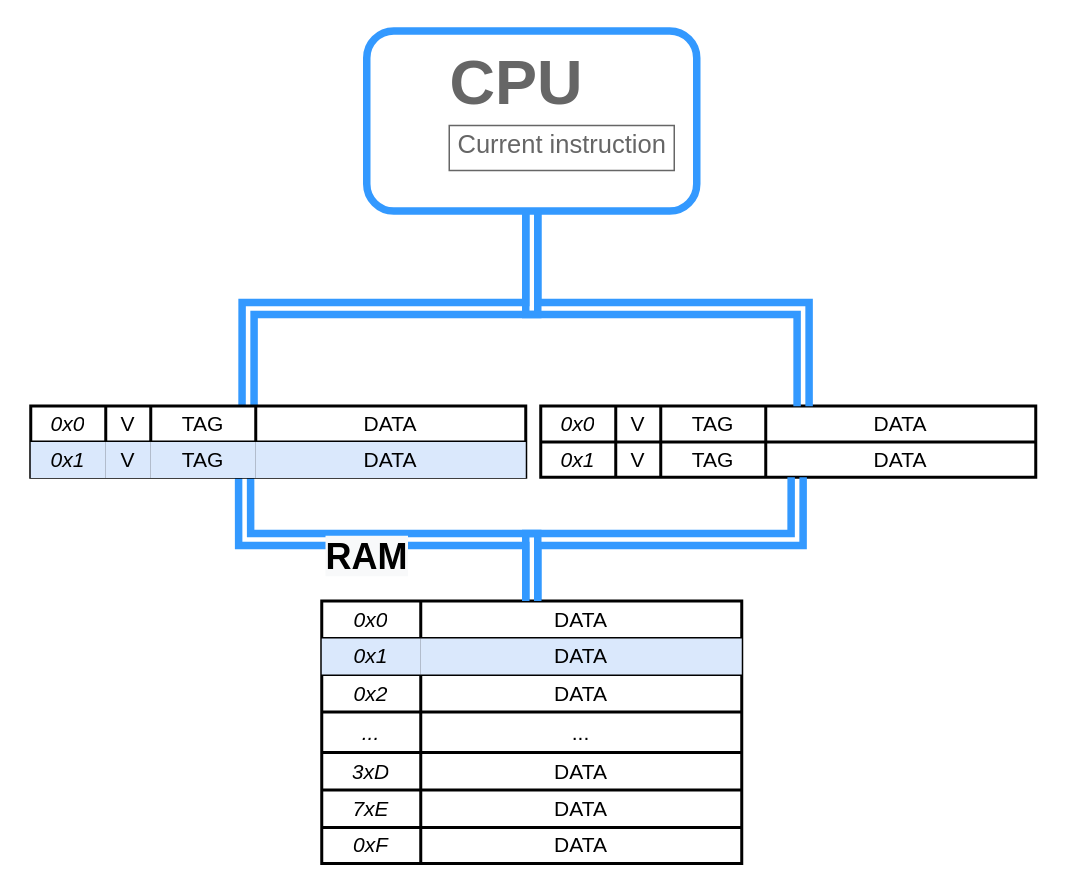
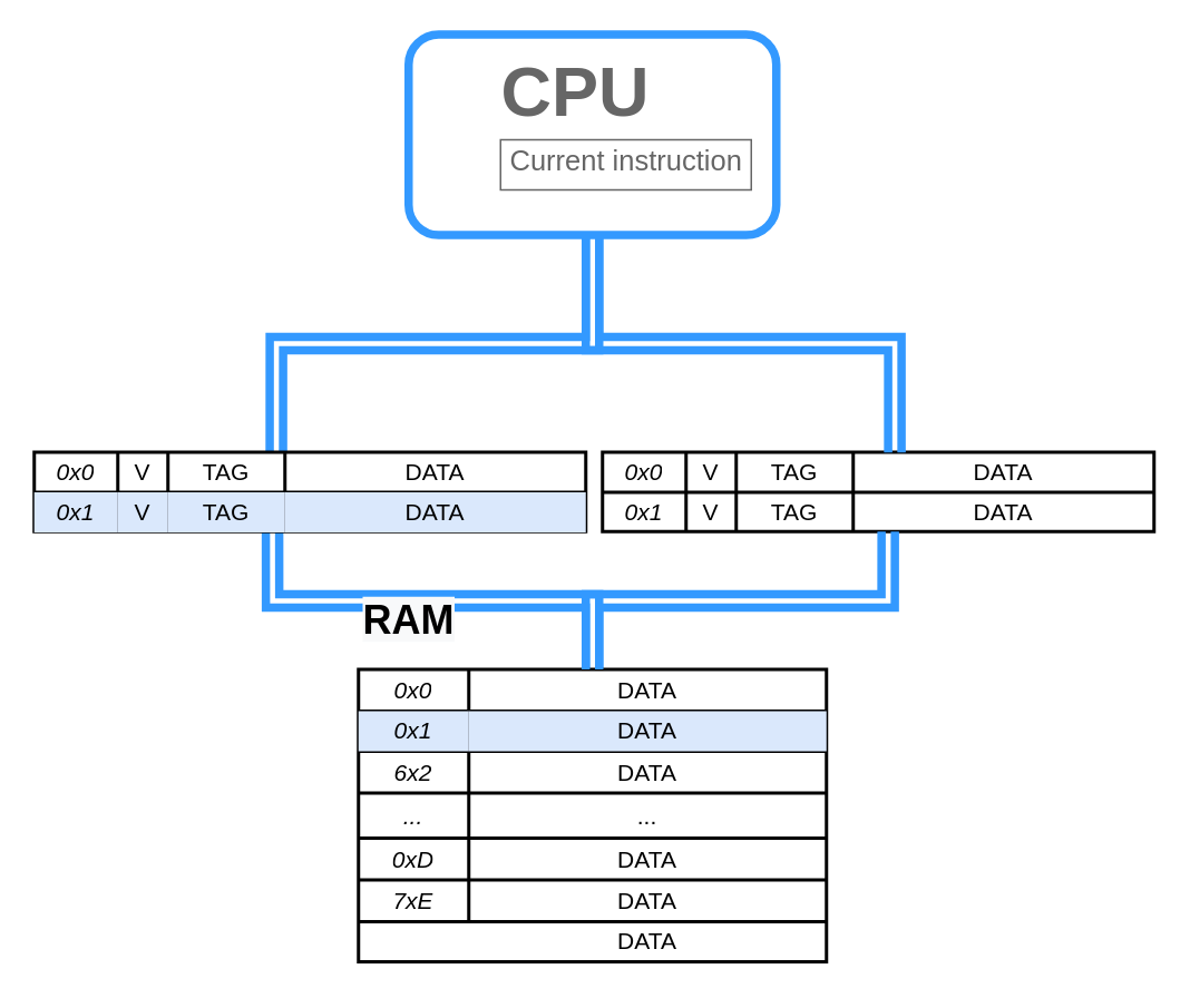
  <mxCell id="0" />
  <mxCell id="1" parent="0" />
  <mxCell id="2" style="edgeStyle=orthogonalEdgeStyle;shape=link;rounded=0;orthogonalLoop=1;jettySize=auto;html=1;entryX=0.439;entryY=-0.021;entryDx=0;entryDy=0;entryPerimeter=0;fontSize=14;endArrow=none;endFill=0;strokeColor=#3399FF;strokeWidth=5;" parent="1" source="3" target="31" edge="1"><mxGeometry relative="1" as="geometry" /></mxCell>
  <mxCell id="3" value="" style="rounded=1;whiteSpace=wrap;html=1;fontFamily=Helvetica;fontSize=38;fontColor=#4C0099;align=left;verticalAlign=middle;strokeWidth=5;strokeColor=#3399FF;" parent="1" vertex="1"><mxGeometry x="244" y="20" width="220" height="120.0" as="geometry" /></mxCell>
  <mxCell id="4" value="Current instruction" style="strokeWidth=1;shadow=0;dashed=0;align=center;html=1;shape=mxgraph.mockup.text.textBox;fontColor=#666666;align=left;fontSize=17;spacingLeft=4;spacingTop=-3;strokeColor=#666666;mainText=;fontFamily=Helvetica;" parent="1" vertex="1"><mxGeometry x="299" y="83" width="150" height="30.0" as="geometry" /></mxCell>
  <mxCell id="5" value="&lt;b style=&quot;font-size: 42px&quot;&gt;&lt;font color=&quot;#666666&quot;&gt;CPU&lt;/font&gt;&lt;/b&gt;" style="text;html=1;strokeColor=none;fillColor=none;align=center;verticalAlign=middle;whiteSpace=wrap;rounded=0;fontFamily=Helvetica;fontSize=42;fontColor=#000000;" parent="1" vertex="1"><mxGeometry x="249" y="34" width="190" height="41" as="geometry" /></mxCell>
  <mxCell id="6" style="edgeStyle=orthogonalEdgeStyle;rounded=0;orthogonalLoop=1;jettySize=auto;html=1;fontFamily=Helvetica;fontSize=38;fontColor=#000000;shape=link;strokeWidth=5;targetPerimeterSpacing=0;endSize=6;strokeColor=#3399FF;exitX=0.432;exitY=0.982;exitDx=0;exitDy=0;exitPerimeter=0;entryX=0.5;entryY=0;entryDx=0;entryDy=0;" parent="1" source="36" target="7" edge="1"><mxGeometry relative="1" as="geometry"><mxPoint x="800" y="272.5" as="sourcePoint" /><mxPoint x="330" y="360" as="targetPoint" /></mxGeometry></mxCell>
  <mxCell id="7" value="" style="shape=table;html=1;whiteSpace=wrap;startSize=0;container=1;collapsible=0;childLayout=tableLayout;fontSize=14;strokeColor=default;strokeWidth=2;fillColor=default;gradientColor=none;" parent="1" vertex="1"><mxGeometry x="214" y="400" width="280" height="175" as="geometry" /></mxCell>
  <mxCell id="8" style="shape=partialRectangle;html=1;whiteSpace=wrap;collapsible=0;dropTarget=0;pointerEvents=0;fillColor=none;top=0;left=0;bottom=0;right=0;points=[[0,0.5],[1,0.5]];portConstraint=eastwest;fontSize=14;strokeColor=default;strokeWidth=2;" parent="7" vertex="1"><mxGeometry width="280" height="25" as="geometry" /></mxCell>
  <mxCell id="9" value="0x0" style="shape=partialRectangle;html=1;whiteSpace=wrap;connectable=0;fillColor=none;top=0;left=0;bottom=0;right=0;overflow=hidden;pointerEvents=1;fontSize=14;strokeColor=default;strokeWidth=2;fontStyle=2" parent="8" vertex="1"><mxGeometry width="66" height="25" as="geometry"><mxRectangle width="66" height="25" as="alternateBounds" /></mxGeometry></mxCell>
  <mxCell id="10" value="DATA" style="shape=partialRectangle;html=1;whiteSpace=wrap;connectable=0;fillColor=none;top=0;left=0;bottom=0;right=0;overflow=hidden;pointerEvents=1;fontSize=14;strokeColor=default;strokeWidth=2;" parent="8" vertex="1"><mxGeometry x="66" width="214" height="25" as="geometry"><mxRectangle width="214" height="25" as="alternateBounds" /></mxGeometry></mxCell>
  <mxCell id="11" style="shape=partialRectangle;html=1;whiteSpace=wrap;collapsible=0;dropTarget=0;pointerEvents=0;fillColor=none;top=0;left=0;bottom=0;right=0;points=[[0,0.5],[1,0.5]];portConstraint=eastwest;fontSize=14;strokeColor=default;strokeWidth=2;" parent="7" vertex="1"><mxGeometry y="25" width="280" height="24" as="geometry" /></mxCell>
  <mxCell id="12" value="0x1" style="shape=partialRectangle;html=1;whiteSpace=wrap;connectable=0;fillColor=#dae8fc;top=0;left=0;bottom=0;right=0;overflow=hidden;pointerEvents=1;fontSize=14;strokeColor=#6c8ebf;strokeWidth=2;fontStyle=2" parent="11" vertex="1"><mxGeometry width="66" height="24" as="geometry"><mxRectangle width="66" height="24" as="alternateBounds" /></mxGeometry></mxCell>
  <mxCell id="13" value="DATA" style="shape=partialRectangle;html=1;whiteSpace=wrap;connectable=0;fillColor=#dae8fc;top=0;left=0;bottom=0;right=0;overflow=hidden;pointerEvents=1;fontSize=14;strokeColor=#6c8ebf;strokeWidth=2;" parent="11" vertex="1"><mxGeometry x="66" width="214" height="24" as="geometry"><mxRectangle width="214" height="24" as="alternateBounds" /></mxGeometry></mxCell>
  <mxCell id="14" style="shape=partialRectangle;html=1;whiteSpace=wrap;collapsible=0;dropTarget=0;pointerEvents=0;fillColor=none;top=0;left=0;bottom=0;right=0;points=[[0,0.5],[1,0.5]];portConstraint=eastwest;fontSize=14;strokeColor=default;strokeWidth=2;" parent="7" vertex="1"><mxGeometry y="49" width="280" height="25" as="geometry" /></mxCell>
- <mxCell id="15" value="0x2" style="shape=partialRectangle;html=1;whiteSpace=wrap;connectable=0;fillColor=none;top=0;left=0;bottom=0;right=0;overflow=hidden;pointerEvents=1;fontSize=14;strokeColor=default;strokeWidth=2;fontStyle=2" parent="14" vertex="1"><mxGeometry width="66" height="25" as="geometry"><mxRectangle width="66" height="25" as="alternateBounds" /></mxGeometry></mxCell>
+ <mxCell id="15" value="6x2" style="shape=partialRectangle;html=1;whiteSpace=wrap;connectable=0;fillColor=none;top=0;left=0;bottom=0;right=0;overflow=hidden;pointerEvents=1;fontSize=14;strokeColor=default;strokeWidth=2;fontStyle=2" parent="14" vertex="1"><mxGeometry width="66" height="25" as="geometry"><mxRectangle width="66" height="25" as="alternateBounds" /></mxGeometry></mxCell>
  <mxCell id="16" value="&lt;span&gt;DATA&lt;/span&gt;" style="shape=partialRectangle;html=1;whiteSpace=wrap;connectable=0;fillColor=none;top=0;left=0;bottom=0;right=0;overflow=hidden;pointerEvents=1;fontSize=14;strokeColor=default;strokeWidth=2;" parent="14" vertex="1"><mxGeometry x="66" width="214" height="25" as="geometry"><mxRectangle width="214" height="25" as="alternateBounds" /></mxGeometry></mxCell>
  <mxCell id="17" style="shape=partialRectangle;html=1;whiteSpace=wrap;collapsible=0;dropTarget=0;pointerEvents=0;fillColor=none;top=0;left=0;bottom=0;right=0;points=[[0,0.5],[1,0.5]];portConstraint=eastwest;fontSize=14;strokeColor=default;strokeWidth=2;" parent="7" vertex="1"><mxGeometry y="74" width="280" height="27" as="geometry" /></mxCell>
  <mxCell id="18" value="..." style="shape=partialRectangle;html=1;whiteSpace=wrap;connectable=0;fillColor=none;top=0;left=0;bottom=0;right=0;overflow=hidden;pointerEvents=1;fontSize=14;strokeColor=default;strokeWidth=2;fontStyle=2" parent="17" vertex="1"><mxGeometry width="66" height="27" as="geometry"><mxRectangle width="66" height="27" as="alternateBounds" /></mxGeometry></mxCell>
  <mxCell id="19" value="&lt;span&gt;...&lt;/span&gt;" style="shape=partialRectangle;html=1;whiteSpace=wrap;connectable=0;fillColor=none;top=0;left=0;bottom=0;right=0;overflow=hidden;pointerEvents=1;fontSize=14;strokeColor=default;strokeWidth=2;" parent="17" vertex="1"><mxGeometry x="66" width="214" height="27" as="geometry"><mxRectangle width="214" height="27" as="alternateBounds" /></mxGeometry></mxCell>
  <mxCell id="20" value="" style="shape=partialRectangle;html=1;whiteSpace=wrap;collapsible=0;dropTarget=0;pointerEvents=0;fillColor=none;top=0;left=0;bottom=0;right=0;points=[[0,0.5],[1,0.5]];portConstraint=eastwest;fontSize=14;strokeColor=default;strokeWidth=2;" parent="7" vertex="1"><mxGeometry y="101" width="280" height="25" as="geometry" /></mxCell>
- <mxCell id="21" value="3xD" style="shape=partialRectangle;html=1;whiteSpace=wrap;connectable=0;fillColor=none;top=0;left=0;bottom=0;right=0;overflow=hidden;pointerEvents=1;fontSize=14;strokeColor=default;strokeWidth=2;fontStyle=2" parent="20" vertex="1"><mxGeometry width="66" height="25" as="geometry"><mxRectangle width="66" height="25" as="alternateBounds" /></mxGeometry></mxCell>
+ <mxCell id="21" value="0xD" style="shape=partialRectangle;html=1;whiteSpace=wrap;connectable=0;fillColor=none;top=0;left=0;bottom=0;right=0;overflow=hidden;pointerEvents=1;fontSize=14;strokeColor=default;strokeWidth=2;fontStyle=2" parent="20" vertex="1"><mxGeometry width="66" height="25" as="geometry"><mxRectangle width="66" height="25" as="alternateBounds" /></mxGeometry></mxCell>
  <mxCell id="22" value="&lt;span&gt;DATA&lt;/span&gt;" style="shape=partialRectangle;html=1;whiteSpace=wrap;connectable=0;fillColor=none;top=0;left=0;bottom=0;right=0;overflow=hidden;pointerEvents=1;fontSize=14;strokeColor=default;strokeWidth=2;" parent="20" vertex="1"><mxGeometry x="66" width="214" height="25" as="geometry"><mxRectangle width="214" height="25" as="alternateBounds" /></mxGeometry></mxCell>
  <mxCell id="23" value="" style="shape=partialRectangle;html=1;whiteSpace=wrap;collapsible=0;dropTarget=0;pointerEvents=0;fillColor=none;top=0;left=0;bottom=0;right=0;points=[[0,0.5],[1,0.5]];portConstraint=eastwest;fontSize=14;strokeColor=default;strokeWidth=2;" parent="7" vertex="1"><mxGeometry y="126" width="280" height="25" as="geometry" /></mxCell>
  <mxCell id="24" value="7xE" style="shape=partialRectangle;html=1;whiteSpace=wrap;connectable=0;fillColor=none;top=0;left=0;bottom=0;right=0;overflow=hidden;pointerEvents=1;fontSize=14;strokeColor=default;strokeWidth=2;fontStyle=2" parent="23" vertex="1"><mxGeometry width="66" height="25" as="geometry"><mxRectangle width="66" height="25" as="alternateBounds" /></mxGeometry></mxCell>
  <mxCell id="25" value="&lt;span&gt;DATA&lt;/span&gt;" style="shape=partialRectangle;html=1;whiteSpace=wrap;connectable=0;fillColor=none;top=0;left=0;bottom=0;right=0;overflow=hidden;pointerEvents=1;fontSize=14;strokeColor=default;strokeWidth=2;" parent="23" vertex="1"><mxGeometry x="66" width="214" height="25" as="geometry"><mxRectangle width="214" height="25" as="alternateBounds" /></mxGeometry></mxCell>
  <mxCell id="26" value="" style="shape=partialRectangle;html=1;whiteSpace=wrap;collapsible=0;dropTarget=0;pointerEvents=0;fillColor=none;top=0;left=0;bottom=0;right=0;points=[[0,0.5],[1,0.5]];portConstraint=eastwest;fontSize=14;strokeColor=default;strokeWidth=2;" parent="7" vertex="1"><mxGeometry y="151" width="280" height="24" as="geometry" /></mxCell>
- <mxCell id="27" value="0xF" style="shape=partialRectangle;html=1;whiteSpace=wrap;connectable=0;fillColor=none;top=0;left=0;bottom=0;right=0;overflow=hidden;pointerEvents=1;fontSize=14;strokeColor=default;strokeWidth=2;fontStyle=2" parent="26" vertex="1"><mxGeometry width="66" height="24" as="geometry"><mxRectangle width="66" height="24" as="alternateBounds" /></mxGeometry></mxCell>
  <mxCell id="28" value="&lt;span&gt;DATA&lt;/span&gt;" style="shape=partialRectangle;html=1;whiteSpace=wrap;connectable=0;fillColor=none;top=0;left=0;bottom=0;right=0;overflow=hidden;pointerEvents=1;fontSize=14;strokeColor=default;strokeWidth=2;" parent="26" vertex="1"><mxGeometry x="66" width="214" height="24" as="geometry"><mxRectangle width="214" height="24" as="alternateBounds" /></mxGeometry></mxCell>
  <mxCell id="29" value="&lt;span style=&quot;color: rgb(0, 0, 0); font-family: helvetica; font-size: 24px; font-style: normal; font-weight: 700; letter-spacing: normal; text-align: center; text-indent: 0px; text-transform: none; word-spacing: 0px; background-color: rgb(248, 249, 250); display: inline; float: none;&quot;&gt;RAM&lt;/span&gt;" style="text;whiteSpace=wrap;html=1;fontSize=14;" parent="1" vertex="1"><mxGeometry x="214.5" y="350" width="281" height="40" as="geometry" /></mxCell>
  <mxCell id="30" value="" style="shape=table;html=1;whiteSpace=wrap;startSize=0;container=1;collapsible=0;childLayout=tableLayout;fontSize=14;strokeColor=default;strokeWidth=2;fillColor=none;gradientColor=none;" parent="1" vertex="1"><mxGeometry x="20" y="270" width="330" height="47.5" as="geometry" /></mxCell>
  <mxCell id="31" style="shape=partialRectangle;html=1;whiteSpace=wrap;collapsible=0;dropTarget=0;pointerEvents=0;fillColor=none;top=0;left=0;bottom=0;right=0;points=[[0,0.5],[1,0.5]];portConstraint=eastwest;fontSize=14;strokeColor=default;strokeWidth=2;" parent="30" vertex="1"><mxGeometry width="330" height="24" as="geometry" /></mxCell>
  <mxCell id="32" value="0x0" style="shape=partialRectangle;html=1;whiteSpace=wrap;connectable=0;fillColor=none;top=0;left=0;bottom=0;right=0;overflow=hidden;pointerEvents=1;fontSize=14;strokeColor=default;strokeWidth=2;fontStyle=2" parent="31" vertex="1"><mxGeometry width="50" height="24" as="geometry"><mxRectangle width="50" height="24" as="alternateBounds" /></mxGeometry></mxCell>
  <mxCell id="33" value="V" style="shape=partialRectangle;html=1;whiteSpace=wrap;connectable=0;fillColor=none;top=0;left=0;bottom=0;right=0;overflow=hidden;pointerEvents=1;fontSize=14;strokeColor=default;strokeWidth=2;" parent="31" vertex="1"><mxGeometry x="50" width="30" height="24" as="geometry"><mxRectangle width="30" height="24" as="alternateBounds" /></mxGeometry></mxCell>
  <mxCell id="34" value="TAG" style="shape=partialRectangle;html=1;whiteSpace=wrap;connectable=0;fillColor=none;top=0;left=0;bottom=0;right=0;overflow=hidden;pointerEvents=1;fontSize=14;strokeColor=default;strokeWidth=2;" parent="31" vertex="1"><mxGeometry x="80" width="70" height="24" as="geometry"><mxRectangle width="70" height="24" as="alternateBounds" /></mxGeometry></mxCell>
  <mxCell id="35" value="DATA" style="shape=partialRectangle;html=1;whiteSpace=wrap;connectable=0;fillColor=none;top=0;left=0;bottom=0;right=0;overflow=hidden;pointerEvents=1;fontSize=14;strokeColor=default;strokeWidth=2;" parent="31" vertex="1"><mxGeometry x="150" width="180" height="24" as="geometry"><mxRectangle width="180" height="24" as="alternateBounds" /></mxGeometry></mxCell>
  <mxCell id="36" style="shape=partialRectangle;html=1;whiteSpace=wrap;collapsible=0;dropTarget=0;pointerEvents=0;fillColor=none;top=0;left=0;bottom=0;right=0;points=[[0,0.5],[1,0.5]];portConstraint=eastwest;fontSize=14;strokeColor=default;strokeWidth=2;" parent="30" vertex="1"><mxGeometry y="24" width="330" height="24" as="geometry" /></mxCell>
  <mxCell id="37" value="0x1" style="shape=partialRectangle;html=1;whiteSpace=wrap;connectable=0;fillColor=#dae8fc;top=0;left=0;bottom=0;right=0;overflow=hidden;pointerEvents=1;fontSize=14;strokeColor=#6c8ebf;strokeWidth=2;fontStyle=2" parent="36" vertex="1"><mxGeometry width="50" height="24" as="geometry"><mxRectangle width="50" height="24" as="alternateBounds" /></mxGeometry></mxCell>
  <mxCell id="38" value="V" style="shape=partialRectangle;html=1;whiteSpace=wrap;connectable=0;fillColor=#dae8fc;top=0;left=0;bottom=0;right=0;overflow=hidden;pointerEvents=1;fontSize=14;strokeColor=#6c8ebf;strokeWidth=2;" parent="36" vertex="1"><mxGeometry x="50" width="30" height="24" as="geometry"><mxRectangle width="30" height="24" as="alternateBounds" /></mxGeometry></mxCell>
  <mxCell id="39" value="TAG" style="shape=partialRectangle;html=1;whiteSpace=wrap;connectable=0;fillColor=#dae8fc;top=0;left=0;bottom=0;right=0;overflow=hidden;pointerEvents=1;fontSize=14;strokeColor=#6c8ebf;strokeWidth=2;" parent="36" vertex="1"><mxGeometry x="80" width="70" height="24" as="geometry"><mxRectangle width="70" height="24" as="alternateBounds" /></mxGeometry></mxCell>
  <mxCell id="40" value="DATA" style="shape=partialRectangle;html=1;whiteSpace=wrap;connectable=0;fillColor=#dae8fc;top=0;left=0;bottom=0;right=0;overflow=hidden;pointerEvents=1;fontSize=14;strokeColor=#6c8ebf;strokeWidth=2;" parent="36" vertex="1"><mxGeometry x="150" width="180" height="24" as="geometry"><mxRectangle width="180" height="24" as="alternateBounds" /></mxGeometry></mxCell>
  <mxCell id="41" value="" style="shape=table;html=1;whiteSpace=wrap;startSize=0;container=1;collapsible=0;childLayout=tableLayout;fontSize=14;strokeColor=default;strokeWidth=2;fillColor=none;gradientColor=none;" parent="1" vertex="1"><mxGeometry x="360" y="270" width="330" height="47.5" as="geometry" /></mxCell>
  <mxCell id="42" style="shape=partialRectangle;html=1;whiteSpace=wrap;collapsible=0;dropTarget=0;pointerEvents=0;fillColor=none;top=0;left=0;bottom=0;right=0;points=[[0,0.5],[1,0.5]];portConstraint=eastwest;fontSize=14;strokeColor=default;strokeWidth=2;" parent="41" vertex="1"><mxGeometry width="330" height="24" as="geometry" /></mxCell>
  <mxCell id="43" value="0x0" style="shape=partialRectangle;html=1;whiteSpace=wrap;connectable=0;fillColor=none;top=0;left=0;bottom=0;right=0;overflow=hidden;pointerEvents=1;fontSize=14;strokeColor=default;strokeWidth=2;fontStyle=2" parent="42" vertex="1"><mxGeometry width="50" height="24" as="geometry"><mxRectangle width="50" height="24" as="alternateBounds" /></mxGeometry></mxCell>
  <mxCell id="44" value="V" style="shape=partialRectangle;html=1;whiteSpace=wrap;connectable=0;fillColor=none;top=0;left=0;bottom=0;right=0;overflow=hidden;pointerEvents=1;fontSize=14;strokeColor=default;strokeWidth=2;" parent="42" vertex="1"><mxGeometry x="50" width="30" height="24" as="geometry"><mxRectangle width="30" height="24" as="alternateBounds" /></mxGeometry></mxCell>
  <mxCell id="45" value="TAG" style="shape=partialRectangle;html=1;whiteSpace=wrap;connectable=0;fillColor=none;top=0;left=0;bottom=0;right=0;overflow=hidden;pointerEvents=1;fontSize=14;strokeColor=default;strokeWidth=2;" parent="42" vertex="1"><mxGeometry x="80" width="70" height="24" as="geometry"><mxRectangle width="70" height="24" as="alternateBounds" /></mxGeometry></mxCell>
  <mxCell id="46" value="DATA" style="shape=partialRectangle;html=1;whiteSpace=wrap;connectable=0;fillColor=none;top=0;left=0;bottom=0;right=0;overflow=hidden;pointerEvents=1;fontSize=14;strokeColor=default;strokeWidth=2;" parent="42" vertex="1"><mxGeometry x="150" width="180" height="24" as="geometry"><mxRectangle width="180" height="24" as="alternateBounds" /></mxGeometry></mxCell>
  <mxCell id="47" style="shape=partialRectangle;html=1;whiteSpace=wrap;collapsible=0;dropTarget=0;pointerEvents=0;fillColor=none;top=0;left=0;bottom=0;right=0;points=[[0,0.5],[1,0.5]];portConstraint=eastwest;fontSize=14;strokeColor=default;strokeWidth=2;" parent="41" vertex="1"><mxGeometry y="24" width="330" height="24" as="geometry" /></mxCell>
  <mxCell id="48" value="0x1" style="shape=partialRectangle;html=1;whiteSpace=wrap;connectable=0;top=0;left=0;bottom=0;right=0;overflow=hidden;pointerEvents=1;fontSize=14;strokeWidth=2;fontStyle=2;fillColor=none;strokeColor=default;" parent="47" vertex="1"><mxGeometry width="50" height="24" as="geometry"><mxRectangle width="50" height="24" as="alternateBounds" /></mxGeometry></mxCell>
  <mxCell id="49" value="V" style="shape=partialRectangle;html=1;whiteSpace=wrap;connectable=0;top=0;left=0;bottom=0;right=0;overflow=hidden;pointerEvents=1;fontSize=14;strokeWidth=2;fillColor=none;strokeColor=default;" parent="47" vertex="1"><mxGeometry x="50" width="30" height="24" as="geometry"><mxRectangle width="30" height="24" as="alternateBounds" /></mxGeometry></mxCell>
  <mxCell id="50" value="TAG" style="shape=partialRectangle;html=1;whiteSpace=wrap;connectable=0;top=0;left=0;bottom=0;right=0;overflow=hidden;pointerEvents=1;fontSize=14;strokeWidth=2;fillColor=none;strokeColor=default;" parent="47" vertex="1"><mxGeometry x="80" width="70" height="24" as="geometry"><mxRectangle width="70" height="24" as="alternateBounds" /></mxGeometry></mxCell>
  <mxCell id="51" value="DATA" style="shape=partialRectangle;html=1;whiteSpace=wrap;connectable=0;top=0;left=0;bottom=0;right=0;overflow=hidden;pointerEvents=1;fontSize=14;strokeWidth=2;fillColor=none;strokeColor=default;" parent="47" vertex="1"><mxGeometry x="150" width="180" height="24" as="geometry"><mxRectangle width="180" height="24" as="alternateBounds" /></mxGeometry></mxCell>
  <mxCell id="52" value="" style="edgeStyle=orthogonalEdgeStyle;shape=link;rounded=0;orthogonalLoop=1;jettySize=auto;html=1;fontSize=14;endArrow=none;endFill=0;strokeColor=#3399FF;strokeWidth=5;entryX=0.518;entryY=0.982;entryDx=0;entryDy=0;entryPerimeter=0;exitX=0.5;exitY=0;exitDx=0;exitDy=0;" parent="1" source="7" target="47" edge="1"><mxGeometry relative="1" as="geometry"><mxPoint x="380" y="360" as="sourcePoint" /><mxPoint x="530" y="320" as="targetPoint" /></mxGeometry></mxCell>
  <mxCell id="53" style="edgeStyle=orthogonalEdgeStyle;shape=link;rounded=0;orthogonalLoop=1;jettySize=auto;html=1;entryX=0.5;entryY=1;entryDx=0;entryDy=0;fontSize=14;endArrow=none;endFill=0;strokeColor=#3399FF;strokeWidth=5;exitX=0.53;exitY=0.006;exitDx=0;exitDy=0;exitPerimeter=0;" edge="1" parent="1" source="42" target="3"><mxGeometry relative="1" as="geometry"><mxPoint x="759.159" y="110" as="sourcePoint" /><mxPoint x="570" y="239.496" as="targetPoint" /></mxGeometry></mxCell>
